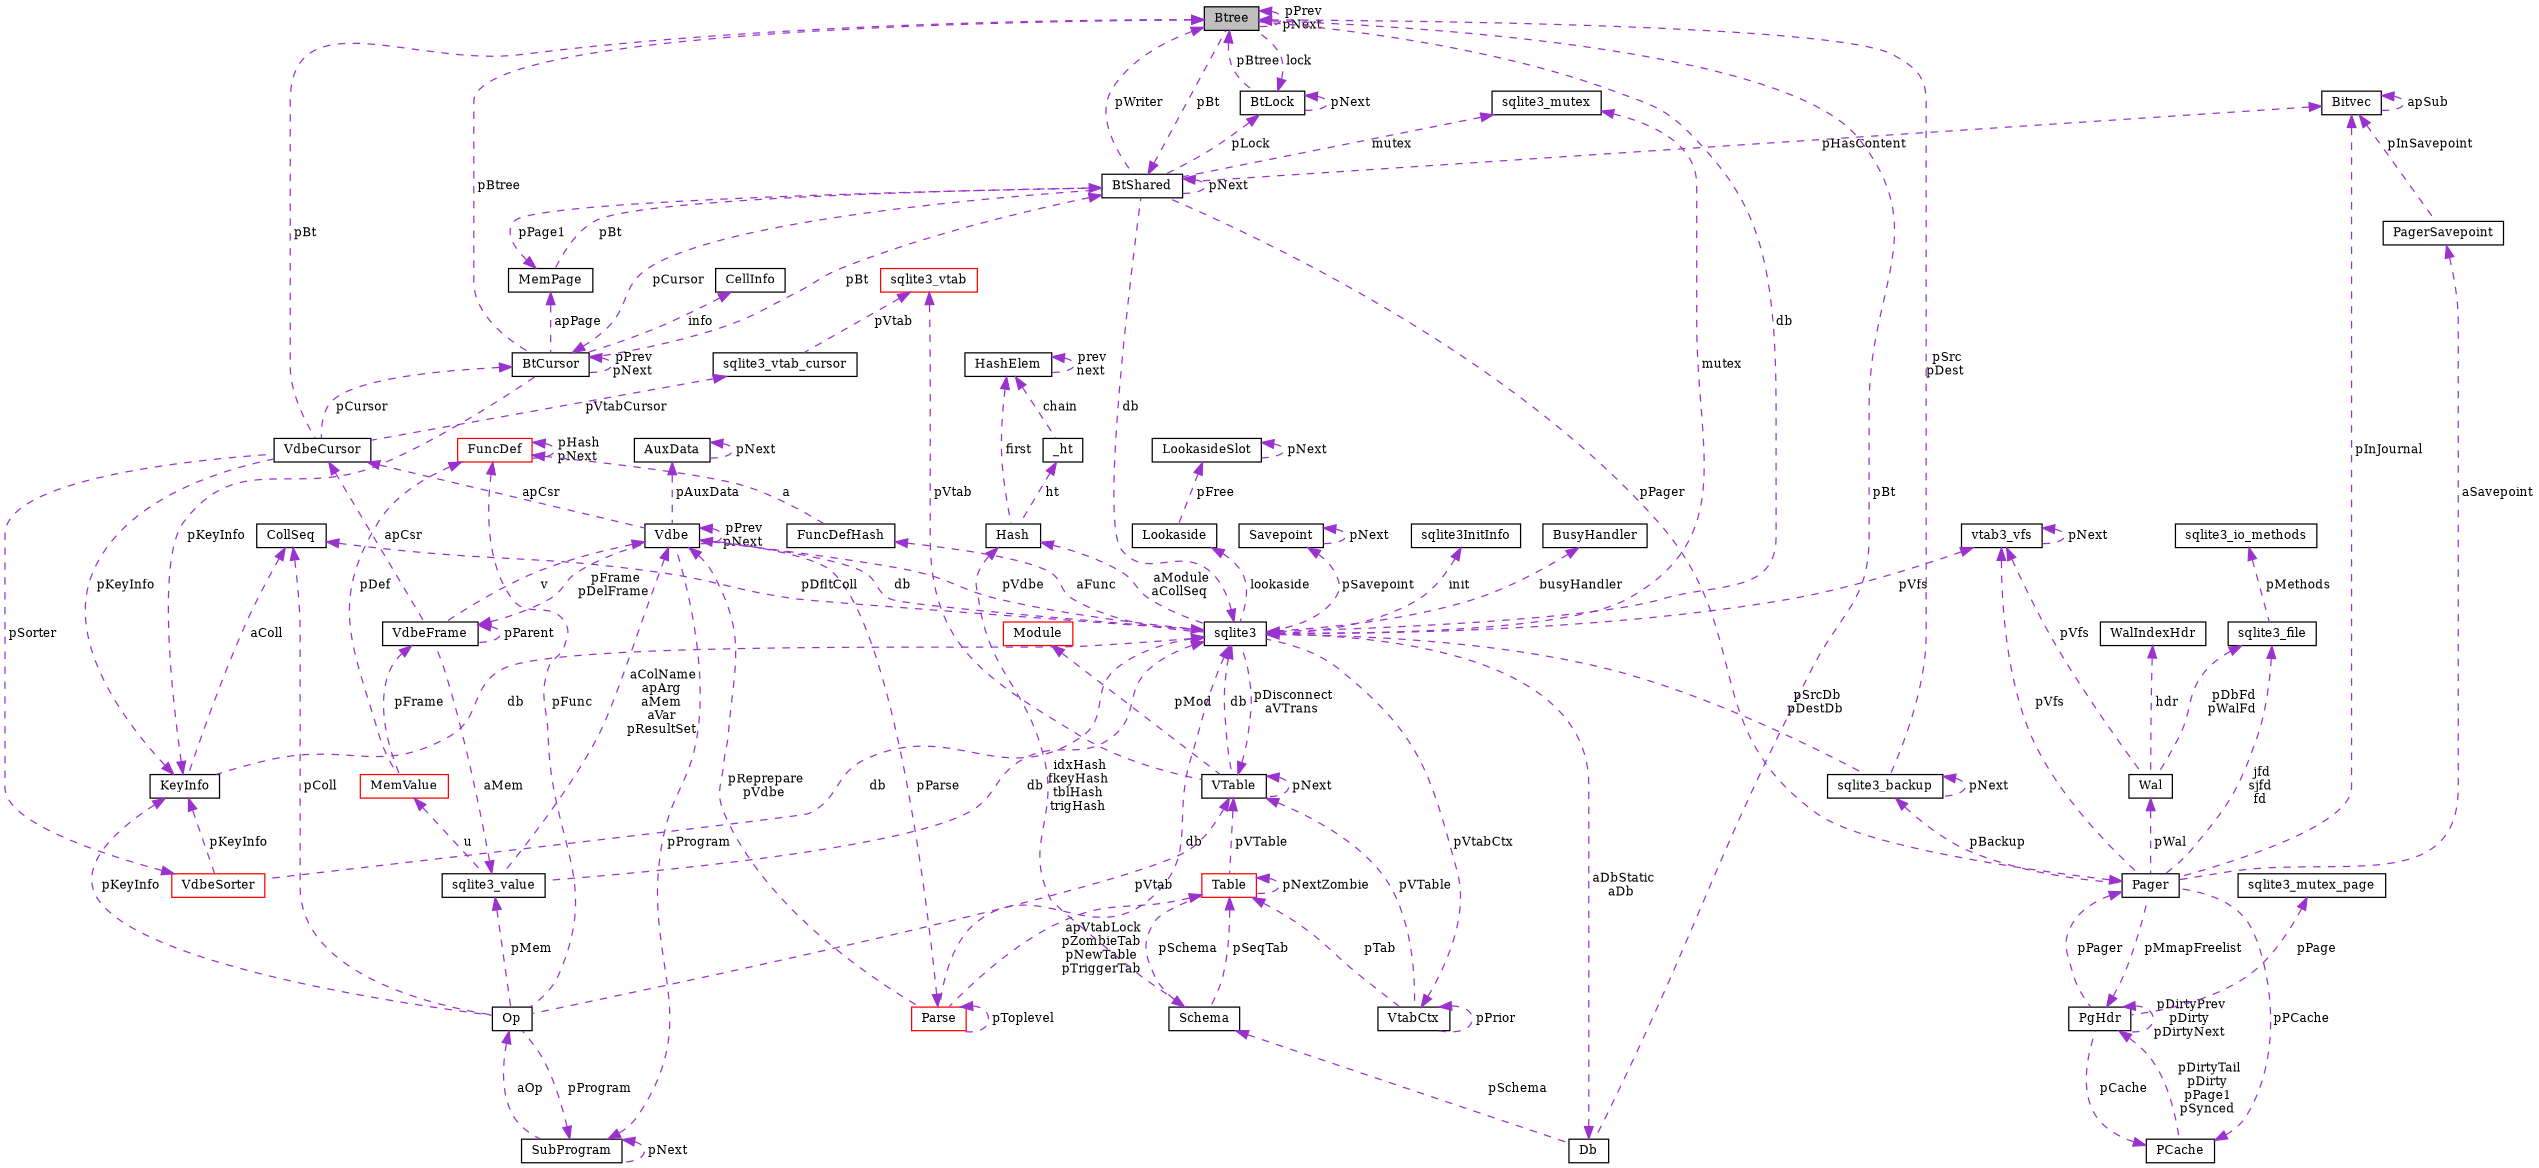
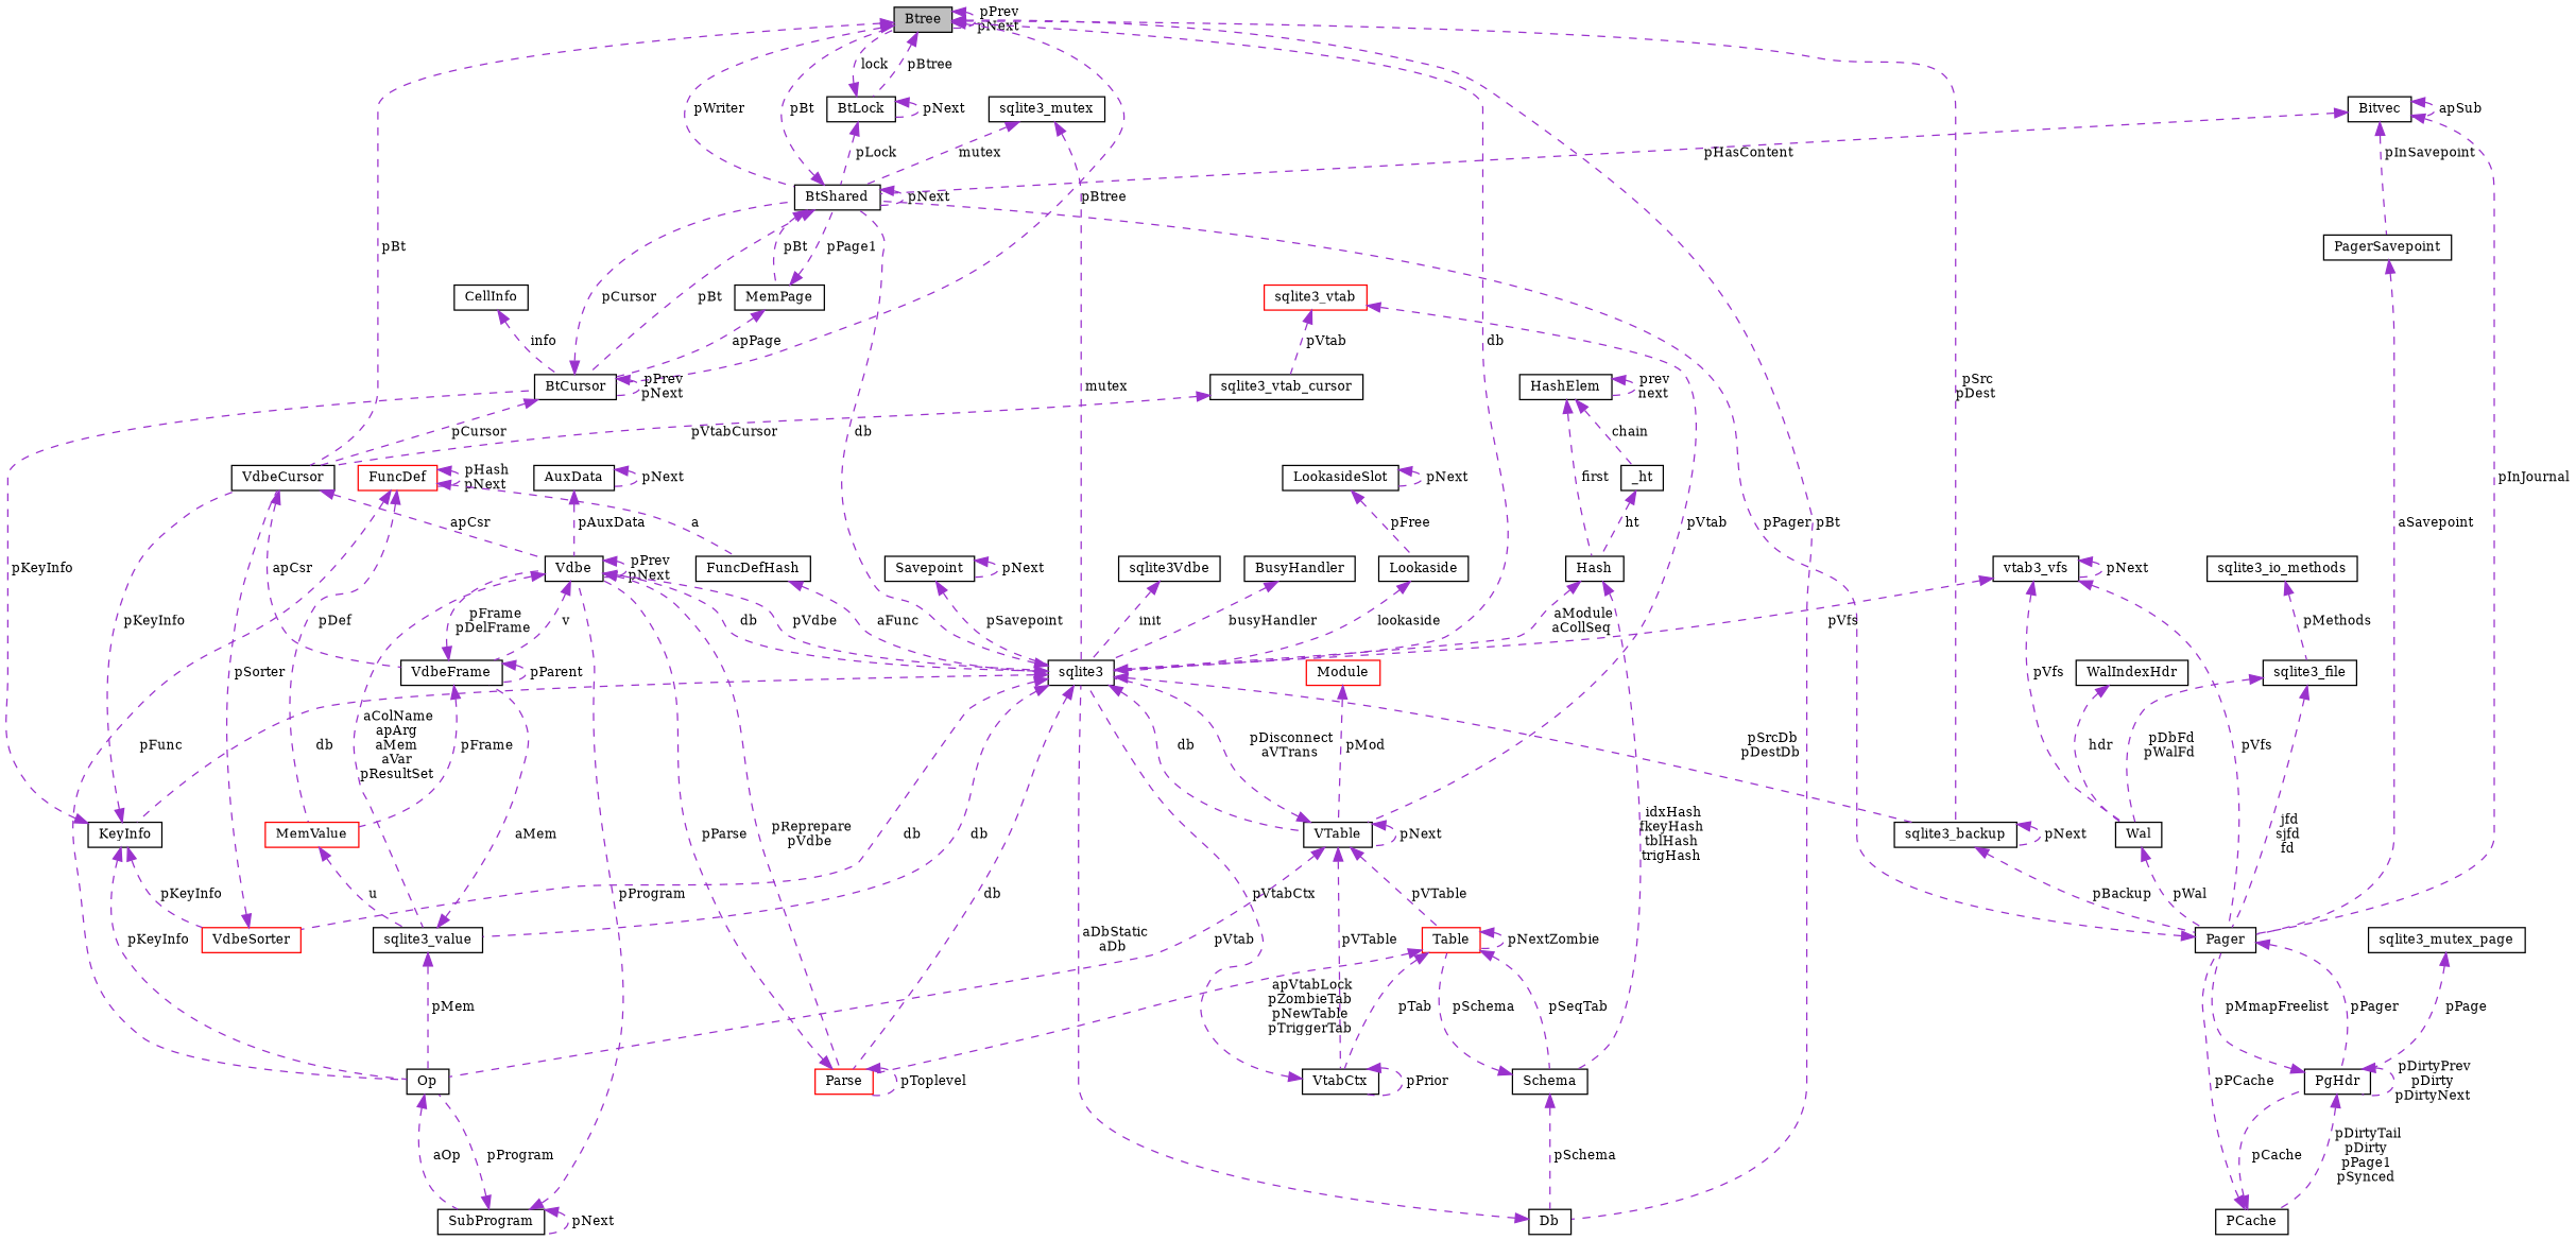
  digraph {
    fontname="DejaVu Serif"
    node [color=black fillcolor=white fontname="DejaVu Serif" fontsize=10 shape=record style=filled]
    edge [color=darkorchid3 dir=back fontname="DejaVu Serif" fontsize=10 labelfontname=Helvetica labelfontsize=10 style=dashed]
    n1 [fillcolor=grey75 fontcolor=black height=0.2 label=Btree width=0.4]
    n2 [height=0.2 label=BtShared width=0.4]
    n3 [height=0.2 label=BtCursor width=0.4]
    n4 [height=0.2 label=VdbeCursor width=0.4]
    n5 [height=0.2 label=Db width=0.4]
    n6 [height=0.2 label=BtLock width=0.4]
    n7 [height=0.2 label=sqlite3_backup width=0.4]
    n8 [height=0.2 label=MemPage width=0.4]
    n9 [height=0.2 label=Vdbe width=0.4]
    n10 [height=0.2 label=VdbeFrame width=0.4]
    n11 [height=0.2 label=sqlite3 width=0.4]
    n12 [height=0.2 label=Pager width=0.4]
    n13 [height=0.2 label=CellInfo width=0.4]
    n14 [height=0.2 label=KeyInfo width=0.4]
    n15 [color=red height=0.2 label=VdbeSorter width=0.4]
    n16 [height=0.2 label=Op width=0.4]
    n17 [height=0.2 label=SubProgram width=0.4]
    n18 [height=0.2 label=sqlite3_value width=0.4]
    n19 [height=0.2 label=VTable width=0.4]
    n20 [color=red height=0.2 label=Parse width=0.4]
    n21 [color=red height=0.2 label=Table width=0.4]
    n22 [height=0.2 label=VtabCtx width=0.4]
    n23 [color=red height=0.2 label=MemValue width=0.4]
    n24 [height=0.2 label=sqlite3_vtab_cursor width=0.4]
    n25 [color=red height=0.2 label=sqlite3_vtab width=0.4]
    n26 [color=red height=0.2 label=FuncDef width=0.4]
    n27 [height=0.2 label=FuncDefHash width=0.4]
    n28 [height=0.2 label=AuxData width=0.4]
-   n29 [height=0.2 label=CollSeq width=0.4]
    n30 [height=0.2 label=Schema width=0.4]
    n31 [color=red height=0.2 label=Module width=0.4]
    n32 [height=0.2 label=Hash width=0.4]
    n33 [height=0.2 label=_ht width=0.4]
    n34 [height=0.2 label=HashElem width=0.4]
    n35 [height=0.2 label=Savepoint width=0.4]
    n36 [height=0.2 label=Lookaside width=0.4]
    n37 [height=0.2 label=LookasideSlot width=0.4]
    n38 [height=0.2 label=sqlite3_mutex width=0.4]
    n39 [height=0.2 label=vtab3_vfs width=0.4]
    n40 [height=0.2 label=Wal width=0.4]
    n41 [height=0.2 label=PgHdr width=0.4]
-   n42 [height=0.2 label=sqlite3InitInfo width=0.4]
+   n42 [height=0.2 label=sqlite3Vdbe width=0.4]
    n43 [height=0.2 label=BusyHandler width=0.4]
    n44 [height=0.2 label=Bitvec width=0.4]
    n45 [height=0.2 label=PagerSavepoint width=0.4]
    n46 [height=0.2 label=PCache width=0.4]
    n47 [height=0.2 label=sqlite3_mutex_page width=0.4]
    n48 [height=0.2 label=sqlite3_file width=0.4]
    n49 [height=0.2 label=sqlite3_io_methods width=0.4]
    n50 [height=0.2 label=WalIndexHdr width=0.4]
    n1 -> n1 [label=" pPrev\npNext"]
    n1 -> n2 [label=" pWriter"]
    n1 -> n3 [label=" pBtree"]
    n1 -> n4 [label=" pBt"]
    n1 -> n5 [label=" pBt"]
    n1 -> n6 [label=" pBtree"]
    n1 -> n7 [label=" pSrc\npDest"]
    n2 -> n1 [label=" pBt"]
    n2 -> n2 [label=" pNext"]
    n2 -> n3 [label=" pBt"]
    n2 -> n8 [label=" pBt"]
    n3 -> n2 [label=" pCursor"]
    n3 -> n3 [label=" pPrev\npNext"]
    n3 -> n4 [label=" pCursor"]
    n4 -> n9 [label=" apCsr"]
    n4 -> n10 [label=" apCsr"]
    n5 -> n11 [label=" aDbStatic\naDb"]
    n6 -> n1 [label=" lock"]
    n6 -> n2 [label=" pLock"]
    n6 -> n6 [label=" pNext"]
    n7 -> n7 [label=" pNext"]
    n7 -> n12 [label=" pBackup"]
    n8 -> n2 [label=" pPage1"]
    n8 -> n3 [label=" apPage"]
    n9 -> n9 [label=" pPrev\npNext"]
    n9 -> n10 [label=" v"]
    n9 -> n11 [label=" pVdbe"]
    n9 -> n18 [label=" aColName\napArg\naMem\naVar\npResultSet"]
    n9 -> n20 [label=" pReprepare\npVdbe"]
    n10 -> n9 [label=" pFrame\npDelFrame"]
    n10 -> n10 [label=" pParent"]
    n10 -> n23 [label=" pFrame"]
    n11 -> n1 [label=" db"]
    n11 -> n2 [label=" db"]
    n11 -> n7 [label=" pSrcDb\npDestDb"]
    n11 -> n9 [label=" db"]
    n11 -> n14 [label=" db"]
    n11 -> n15 [label=" db"]
    n11 -> n18 [label=" db"]
    n11 -> n19 [label=" db"]
    n11 -> n20 [label=" db"]
    n12 -> n2 [label=" pPager"]
    n12 -> n41 [label=" pPager"]
    n13 -> n3 [label=" info"]
    n14 -> n3 [label=" pKeyInfo"]
    n14 -> n4 [label=" pKeyInfo"]
    n14 -> n15 [label=" pKeyInfo"]
    n14 -> n16 [label=" pKeyInfo"]
    n15 -> n4 [label=" pSorter"]
    n16 -> n17 [label=" aOp"]
    n17 -> n9 [label=" pProgram"]
    n17 -> n16 [label=" pProgram"]
    n17 -> n17 [label=" pNext"]
    n18 -> n10 [label=" aMem"]
    n18 -> n16 [label=" pMem"]
    n19 -> n11 [label=" pDisconnect\naVTrans"]
    n19 -> n16 [label=" pVtab"]
    n19 -> n19 [label=" pNext"]
    n19 -> n21 [label=" pVTable"]
    n19 -> n22 [label=" pVTable"]
    n20 -> n9 [label=" pParse"]
    n20 -> n20 [label=" pToplevel"]
    n21 -> n20 [label=" apVtabLock\npZombieTab\npNewTable\npTriggerTab"]
    n21 -> n21 [label=" pNextZombie"]
    n21 -> n22 [label=" pTab"]
    n21 -> n30 [label=" pSeqTab"]
    n22 -> n11 [label=" pVtabCtx"]
    n22 -> n22 [label=" pPrior"]
    n23 -> n18 [label=" u"]
    n24 -> n4 [label=" pVtabCursor"]
    n25 -> n19 [label=" pVtab"]
    n25 -> n24 [label=" pVtab"]
    n26 -> n16 [label=" pFunc"]
    n26 -> n23 [label=" pDef"]
    n26 -> n26 [label=" pHash\npNext"]
    n26 -> n27 [label=" a"]
    n27 -> n11 [label=" aFunc"]
    n28 -> n9 [label=" pAuxData"]
    n28 -> n28 [label=" pNext"]
-   n29 -> n11 [label=" pDfltColl"]
-   n29 -> n14 [label=" aColl"]
-   n29 -> n16 [label=" pColl"]
    n30 -> n5 [label=" pSchema"]
    n30 -> n21 [label=" pSchema"]
    n31 -> n19 [label=" pMod"]
    n32 -> n11 [label=" aModule\naCollSeq"]
    n32 -> n30 [label=" idxHash\nfkeyHash\ntblHash\ntrigHash"]
    n33 -> n32 [label=" ht"]
    n34 -> n32 [label=" first"]
    n34 -> n33 [label=" chain"]
    n34 -> n34 [label=" prev\nnext"]
    n35 -> n11 [label=" pSavepoint"]
    n35 -> n35 [label=" pNext"]
    n36 -> n11 [label=" lookaside"]
    n37 -> n36 [label=" pFree"]
    n37 -> n37 [label=" pNext"]
    n38 -> n2 [label=" mutex"]
    n38 -> n11 [label=" mutex"]
    n39 -> n11 [label=" pVfs"]
    n39 -> n12 [label=" pVfs"]
    n39 -> n39 [label=" pNext"]
    n39 -> n40 [label=" pVfs"]
    n40 -> n12 [label=" pWal"]
    n41 -> n12 [label=" pMmapFreelist"]
    n41 -> n41 [label=" pDirtyPrev\npDirty\npDirtyNext"]
    n41 -> n46 [label=" pDirtyTail\npDirty\npPage1\npSynced"]
    n42 -> n11 [label=" init"]
    n43 -> n11 [label=" busyHandler"]
    n44 -> n2 [label=" pHasContent"]
    n44 -> n12 [label=" pInJournal"]
    n44 -> n44 [label=" apSub"]
    n44 -> n45 [label=" pInSavepoint"]
    n45 -> n12 [label=" aSavepoint"]
    n46 -> n12 [label=" pPCache"]
    n46 -> n41 [label=" pCache"]
    n47 -> n41 [label=" pPage"]
    n48 -> n12 [label=" jfd\nsjfd\nfd"]
    n48 -> n40 [label=" pDbFd\npWalFd"]
    n49 -> n48 [label=" pMethods"]
    n50 -> n40 [label=" hdr"]
  }
